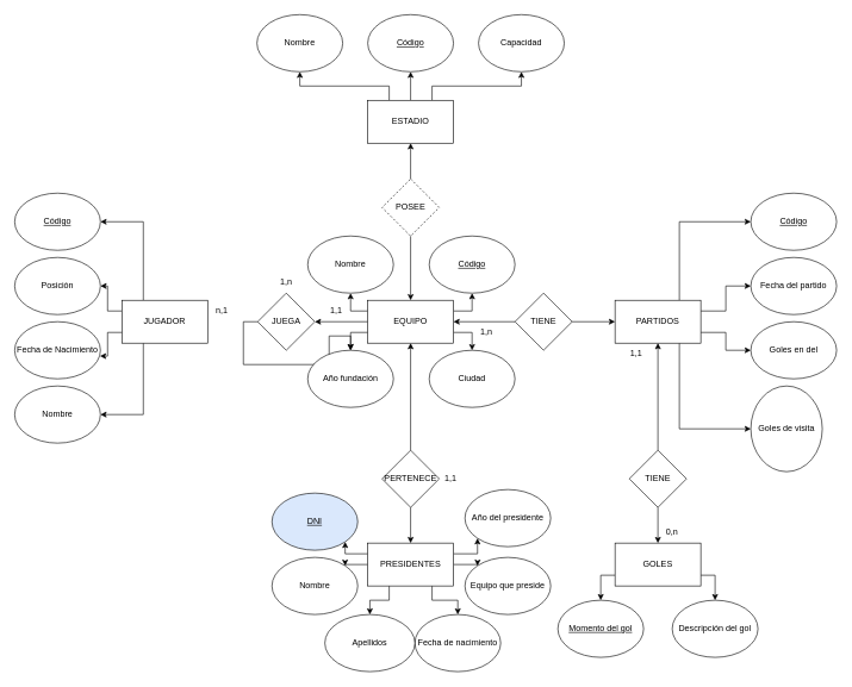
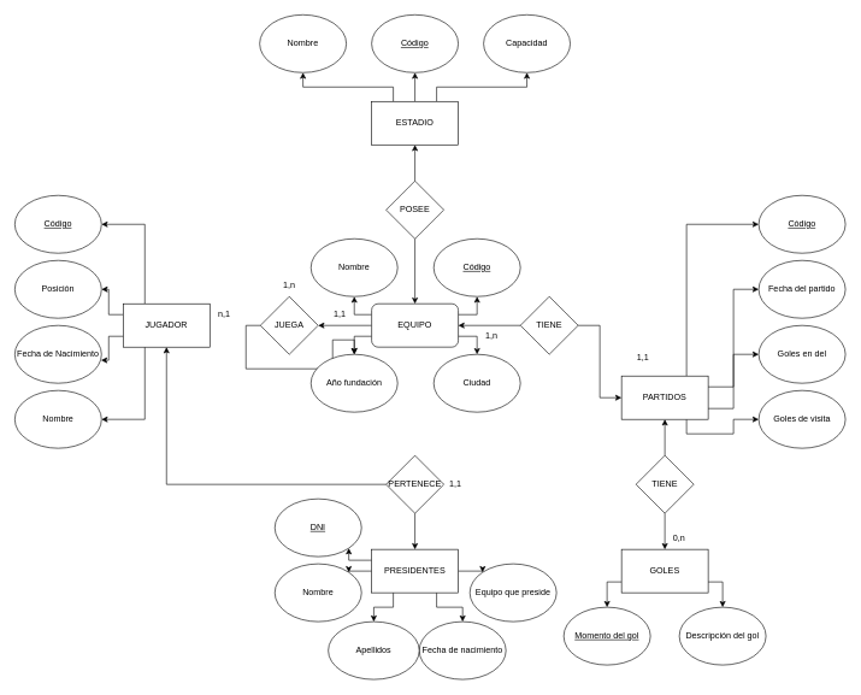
  <mxCell id="0" />
  <mxCell id="1" parent="0" />
  <mxCell id="2" style="edgeStyle=orthogonalEdgeStyle;rounded=0;orthogonalLoop=1;jettySize=auto;html=1;exitX=0;exitY=0.5;exitDx=0;exitDy=0;entryX=1;entryY=0.5;entryDx=0;entryDy=0;" parent="1" source="7" target="9" edge="1"><mxGeometry relative="1" as="geometry" /></mxCell>
  <mxCell id="3" style="edgeStyle=orthogonalEdgeStyle;rounded=0;orthogonalLoop=1;jettySize=auto;html=1;exitX=0;exitY=0.25;exitDx=0;exitDy=0;entryX=0.5;entryY=1;entryDx=0;entryDy=0;" parent="1" source="7" target="54" edge="1"><mxGeometry relative="1" as="geometry" /></mxCell>
  <mxCell id="4" style="edgeStyle=orthogonalEdgeStyle;rounded=0;orthogonalLoop=1;jettySize=auto;html=1;exitX=0;exitY=0.75;exitDx=0;exitDy=0;entryX=0.5;entryY=0;entryDx=0;entryDy=0;" parent="1" source="7" target="56" edge="1"><mxGeometry relative="1" as="geometry" /></mxCell>
  <mxCell id="5" style="edgeStyle=orthogonalEdgeStyle;rounded=0;orthogonalLoop=1;jettySize=auto;html=1;exitX=1;exitY=0.75;exitDx=0;exitDy=0;entryX=0.5;entryY=0;entryDx=0;entryDy=0;" parent="1" source="7" target="55" edge="1"><mxGeometry relative="1" as="geometry" /></mxCell>
  <mxCell id="6" style="edgeStyle=orthogonalEdgeStyle;rounded=0;orthogonalLoop=1;jettySize=auto;html=1;exitX=1;exitY=0.25;exitDx=0;exitDy=0;entryX=0.5;entryY=1;entryDx=0;entryDy=0;" parent="1" source="7" target="57" edge="1"><mxGeometry relative="1" as="geometry" /></mxCell>
- <mxCell id="7" value="EQUIPO" style="rounded=0;whiteSpace=wrap;html=1;" parent="1" vertex="1"><mxGeometry x="514" y="420" width="120" height="60" as="geometry" /></mxCell>
+ <mxCell id="7" value="EQUIPO" style="whiteSpace=wrap;html=1;rounded=1;" parent="1" vertex="1"><mxGeometry x="514" y="420" width="120" height="60" as="geometry" /></mxCell>
  <mxCell id="8" style="edgeStyle=orthogonalEdgeStyle;rounded=0;orthogonalLoop=1;jettySize=auto;html=1;exitX=0;exitY=0.5;exitDx=0;exitDy=0;" parent="1" source="9" target="56" edge="1"><mxGeometry relative="1" as="geometry" /></mxCell>
  <mxCell id="9" value="JUEGA" style="rhombus;whiteSpace=wrap;html=1;" parent="1" vertex="1"><mxGeometry x="360" y="410" width="80" height="80" as="geometry" /></mxCell>
  <mxCell id="10" value="&lt;u&gt;Código&lt;/u&gt;" style="ellipse;whiteSpace=wrap;html=1;" parent="1" vertex="1"><mxGeometry x="514" y="20" width="120" height="80" as="geometry" /></mxCell>
  <mxCell id="11" style="edgeStyle=orthogonalEdgeStyle;rounded=0;orthogonalLoop=1;jettySize=auto;html=1;exitX=0.25;exitY=1;exitDx=0;exitDy=0;entryX=0.5;entryY=0;entryDx=0;entryDy=0;" parent="1" source="17" target="75" edge="1"><mxGeometry relative="1" as="geometry" /></mxCell>
  <mxCell id="12" style="edgeStyle=orthogonalEdgeStyle;rounded=0;orthogonalLoop=1;jettySize=auto;html=1;exitX=0.75;exitY=1;exitDx=0;exitDy=0;entryX=0.5;entryY=0;entryDx=0;entryDy=0;" parent="1" source="17" target="72" edge="1"><mxGeometry relative="1" as="geometry" /></mxCell>
- <mxCell id="13" style="edgeStyle=orthogonalEdgeStyle;rounded=0;orthogonalLoop=1;jettySize=auto;html=1;exitX=1;exitY=0.25;exitDx=0;exitDy=0;entryX=0;entryY=1;entryDx=0;entryDy=0;" parent="1" source="17" target="73" edge="1"><mxGeometry relative="1" as="geometry" /></mxCell>
  <mxCell id="14" style="edgeStyle=orthogonalEdgeStyle;rounded=0;orthogonalLoop=1;jettySize=auto;html=1;exitX=1;exitY=0.5;exitDx=0;exitDy=0;entryX=0;entryY=0;entryDx=0;entryDy=0;" parent="1" source="17" target="74" edge="1"><mxGeometry relative="1" as="geometry" /></mxCell>
  <mxCell id="15" style="edgeStyle=orthogonalEdgeStyle;rounded=0;orthogonalLoop=1;jettySize=auto;html=1;exitX=0;exitY=0.5;exitDx=0;exitDy=0;entryX=1;entryY=0;entryDx=0;entryDy=0;" parent="1" source="17" target="71" edge="1"><mxGeometry relative="1" as="geometry" /></mxCell>
  <mxCell id="16" style="edgeStyle=orthogonalEdgeStyle;rounded=0;orthogonalLoop=1;jettySize=auto;html=1;exitX=0;exitY=0.25;exitDx=0;exitDy=0;entryX=1;entryY=1;entryDx=0;entryDy=0;" parent="1" source="17" target="45" edge="1"><mxGeometry relative="1" as="geometry" /></mxCell>
  <mxCell id="17" value="PRESIDENTES" style="rounded=0;whiteSpace=wrap;html=1;" parent="1" vertex="1"><mxGeometry x="514" y="760" width="120" height="60" as="geometry" /></mxCell>
  <mxCell id="18" style="edgeStyle=orthogonalEdgeStyle;rounded=0;orthogonalLoop=1;jettySize=auto;html=1;exitX=0.75;exitY=0;exitDx=0;exitDy=0;entryX=0;entryY=0.5;entryDx=0;entryDy=0;" parent="1" source="22" target="63" edge="1"><mxGeometry relative="1" as="geometry" /></mxCell>
  <mxCell id="19" style="edgeStyle=orthogonalEdgeStyle;rounded=0;orthogonalLoop=1;jettySize=auto;html=1;exitX=1;exitY=0.25;exitDx=0;exitDy=0;entryX=0;entryY=0.5;entryDx=0;entryDy=0;" parent="1" source="22" target="67" edge="1"><mxGeometry relative="1" as="geometry" /></mxCell>
  <mxCell id="20" style="edgeStyle=orthogonalEdgeStyle;rounded=0;orthogonalLoop=1;jettySize=auto;html=1;exitX=1;exitY=0.75;exitDx=0;exitDy=0;entryX=0;entryY=0.5;entryDx=0;entryDy=0;" parent="1" source="22" target="66" edge="1"><mxGeometry relative="1" as="geometry" /></mxCell>
  <mxCell id="21" style="edgeStyle=orthogonalEdgeStyle;rounded=0;orthogonalLoop=1;jettySize=auto;html=1;exitX=0.75;exitY=1;exitDx=0;exitDy=0;entryX=0;entryY=0.5;entryDx=0;entryDy=0;" parent="1" source="22" target="65" edge="1"><mxGeometry relative="1" as="geometry" /></mxCell>
- <mxCell id="22" value="PARTIDOS" style="rounded=0;whiteSpace=wrap;html=1;" parent="1" vertex="1"><mxGeometry x="860" y="420" width="120" height="60" as="geometry" /></mxCell>
+ <mxCell id="22" value="PARTIDOS" style="rounded=0;whiteSpace=wrap;html=1;" parent="1" vertex="1"><mxGeometry x="860" y="520" width="120" height="60" as="geometry" /></mxCell>
  <mxCell id="23" style="edgeStyle=orthogonalEdgeStyle;rounded=0;orthogonalLoop=1;jettySize=auto;html=1;exitX=0;exitY=0.75;exitDx=0;exitDy=0;entryX=0.5;entryY=0;entryDx=0;entryDy=0;" parent="1" source="25" target="64" edge="1"><mxGeometry relative="1" as="geometry" /></mxCell>
  <mxCell id="24" style="edgeStyle=orthogonalEdgeStyle;rounded=0;orthogonalLoop=1;jettySize=auto;html=1;exitX=1;exitY=0.75;exitDx=0;exitDy=0;entryX=0.5;entryY=0;entryDx=0;entryDy=0;" parent="1" source="25" target="58" edge="1"><mxGeometry relative="1" as="geometry" /></mxCell>
  <mxCell id="25" value="GOLES" style="rounded=0;whiteSpace=wrap;html=1;" parent="1" vertex="1"><mxGeometry x="860" y="760" width="120" height="60" as="geometry" /></mxCell>
  <mxCell id="26" style="edgeStyle=orthogonalEdgeStyle;rounded=0;orthogonalLoop=1;jettySize=auto;html=1;exitX=0;exitY=0.25;exitDx=0;exitDy=0;entryX=1;entryY=0.5;entryDx=0;entryDy=0;" parent="1" source="29" target="47" edge="1"><mxGeometry relative="1" as="geometry" /></mxCell>
  <mxCell id="27" style="edgeStyle=orthogonalEdgeStyle;rounded=0;orthogonalLoop=1;jettySize=auto;html=1;exitX=0.25;exitY=1;exitDx=0;exitDy=0;entryX=1;entryY=0.5;entryDx=0;entryDy=0;" parent="1" source="29" target="44" edge="1"><mxGeometry relative="1" as="geometry" /></mxCell>
  <mxCell id="28" style="edgeStyle=orthogonalEdgeStyle;rounded=0;orthogonalLoop=1;jettySize=auto;html=1;exitX=0.25;exitY=0;exitDx=0;exitDy=0;entryX=1;entryY=0.5;entryDx=0;entryDy=0;" parent="1" source="29" target="48" edge="1"><mxGeometry relative="1" as="geometry" /></mxCell>
  <mxCell id="29" value="JUGADOR" style="rounded=0;whiteSpace=wrap;html=1;" parent="1" vertex="1"><mxGeometry x="170" y="420" width="120" height="60" as="geometry" /></mxCell>
  <mxCell id="30" style="edgeStyle=orthogonalEdgeStyle;rounded=0;orthogonalLoop=1;jettySize=auto;html=1;exitX=0.5;exitY=0;exitDx=0;exitDy=0;entryX=0.5;entryY=1;entryDx=0;entryDy=0;" parent="1" source="32" target="53" edge="1"><mxGeometry relative="1" as="geometry" /></mxCell>
  <mxCell id="31" style="edgeStyle=orthogonalEdgeStyle;rounded=0;orthogonalLoop=1;jettySize=auto;html=1;exitX=0.5;exitY=1;exitDx=0;exitDy=0;entryX=0.5;entryY=0;entryDx=0;entryDy=0;" parent="1" source="32" target="7" edge="1"><mxGeometry relative="1" as="geometry" /></mxCell>
- <mxCell id="32" value="POSEE" style="rhombus;whiteSpace=wrap;html=1;dashed=1;" parent="1" vertex="1"><mxGeometry x="534" y="250" width="80" height="80" as="geometry" /></mxCell>
+ <mxCell id="32" value="POSEE" style="rhombus;whiteSpace=wrap;html=1;" parent="1" vertex="1"><mxGeometry x="534" y="250" width="80" height="80" as="geometry" /></mxCell>
  <mxCell id="33" style="edgeStyle=orthogonalEdgeStyle;rounded=0;orthogonalLoop=1;jettySize=auto;html=1;exitX=0;exitY=0.5;exitDx=0;exitDy=0;entryX=1;entryY=0.5;entryDx=0;entryDy=0;" parent="1" source="35" target="7" edge="1"><mxGeometry relative="1" as="geometry" /></mxCell>
  <mxCell id="34" style="edgeStyle=orthogonalEdgeStyle;rounded=0;orthogonalLoop=1;jettySize=auto;html=1;exitX=1;exitY=0.5;exitDx=0;exitDy=0;entryX=0;entryY=0.5;entryDx=0;entryDy=0;" parent="1" source="35" target="22" edge="1"><mxGeometry relative="1" as="geometry" /></mxCell>
  <mxCell id="35" value="TIENE" style="rhombus;whiteSpace=wrap;html=1;" parent="1" vertex="1"><mxGeometry x="720" y="410" width="80" height="80" as="geometry" /></mxCell>
- <mxCell id="36" style="edgeStyle=orthogonalEdgeStyle;rounded=0;orthogonalLoop=1;jettySize=auto;html=1;entryX=0.5;entryY=1;entryDx=0;entryDy=0;" parent="1" source="38" target="7" edge="1"><mxGeometry relative="1" as="geometry" /></mxCell>
+ <mxCell id="36" style="edgeStyle=orthogonalEdgeStyle;rounded=0;orthogonalLoop=1;jettySize=auto;html=1;" parent="1" source="38" target="29" edge="1"><mxGeometry relative="1" as="geometry" /></mxCell>
  <mxCell id="37" style="edgeStyle=orthogonalEdgeStyle;rounded=0;orthogonalLoop=1;jettySize=auto;html=1;exitX=0.5;exitY=1;exitDx=0;exitDy=0;entryX=0.5;entryY=0;entryDx=0;entryDy=0;" parent="1" source="38" target="17" edge="1"><mxGeometry relative="1" as="geometry" /></mxCell>
  <mxCell id="38" value="PERTENECE" style="rhombus;whiteSpace=wrap;html=1;" parent="1" vertex="1"><mxGeometry x="534" y="630" width="80" height="80" as="geometry" /></mxCell>
  <mxCell id="39" style="edgeStyle=orthogonalEdgeStyle;rounded=0;orthogonalLoop=1;jettySize=auto;html=1;exitX=0.5;exitY=1;exitDx=0;exitDy=0;entryX=0.5;entryY=0;entryDx=0;entryDy=0;" parent="1" source="41" target="25" edge="1"><mxGeometry relative="1" as="geometry" /></mxCell>
  <mxCell id="40" style="edgeStyle=orthogonalEdgeStyle;rounded=0;orthogonalLoop=1;jettySize=auto;html=1;exitX=0.5;exitY=0;exitDx=0;exitDy=0;entryX=0.5;entryY=1;entryDx=0;entryDy=0;" parent="1" source="41" target="22" edge="1"><mxGeometry relative="1" as="geometry" /></mxCell>
  <mxCell id="41" value="TIENE" style="rhombus;whiteSpace=wrap;html=1;" parent="1" vertex="1"><mxGeometry x="880" y="630" width="80" height="80" as="geometry" /></mxCell>
  <mxCell id="42" value="Capacidad" style="ellipse;whiteSpace=wrap;html=1;" parent="1" vertex="1"><mxGeometry x="669" y="20" width="120" height="80" as="geometry" /></mxCell>
  <mxCell id="43" value="Nombre" style="ellipse;whiteSpace=wrap;html=1;" parent="1" vertex="1"><mxGeometry x="359" y="20" width="120" height="80" as="geometry" /></mxCell>
  <mxCell id="44" value="Nombre" style="ellipse;whiteSpace=wrap;html=1;" parent="1" vertex="1"><mxGeometry x="20" y="540" width="120" height="80" as="geometry" /></mxCell>
- <mxCell id="45" value="&lt;u&gt;DNI&lt;/u&gt;" style="ellipse;whiteSpace=wrap;html=1;fillColor=#dae8fc;" parent="1" vertex="1"><mxGeometry x="380" y="690" width="120" height="80" as="geometry" /></mxCell>
+ <mxCell id="45" value="&lt;u&gt;DNI&lt;/u&gt;" style="ellipse;whiteSpace=wrap;html=1;" parent="1" vertex="1"><mxGeometry x="380" y="690" width="120" height="80" as="geometry" /></mxCell>
  <mxCell id="46" value="Fecha de Nacimiento" style="ellipse;whiteSpace=wrap;html=1;" parent="1" vertex="1"><mxGeometry x="20" y="450" width="120" height="80" as="geometry" /></mxCell>
  <mxCell id="47" value="Posición" style="ellipse;whiteSpace=wrap;html=1;" parent="1" vertex="1"><mxGeometry x="20" y="360" width="120" height="80" as="geometry" /></mxCell>
  <mxCell id="48" value="&lt;u&gt;Código&lt;/u&gt;" style="ellipse;whiteSpace=wrap;html=1;" parent="1" vertex="1"><mxGeometry x="20" width="120" height="80" as="geometry" y="270" /></mxCell>
  <mxCell id="49" style="edgeStyle=orthogonalEdgeStyle;rounded=0;orthogonalLoop=1;jettySize=auto;html=1;exitX=0;exitY=0.75;exitDx=0;exitDy=0;entryX=0.995;entryY=0.602;entryDx=0;entryDy=0;entryPerimeter=0;" parent="1" source="29" target="46" edge="1"><mxGeometry relative="1" as="geometry" /></mxCell>
  <mxCell id="50" style="edgeStyle=orthogonalEdgeStyle;rounded=0;orthogonalLoop=1;jettySize=auto;html=1;exitX=0.25;exitY=0;exitDx=0;exitDy=0;entryX=0.5;entryY=1;entryDx=0;entryDy=0;" parent="1" source="53" target="43" edge="1"><mxGeometry relative="1" as="geometry" /></mxCell>
  <mxCell id="51" style="edgeStyle=orthogonalEdgeStyle;rounded=0;orthogonalLoop=1;jettySize=auto;html=1;exitX=0.75;exitY=0;exitDx=0;exitDy=0;entryX=0.5;entryY=1;entryDx=0;entryDy=0;" parent="1" source="53" target="42" edge="1"><mxGeometry relative="1" as="geometry" /></mxCell>
  <mxCell id="52" style="edgeStyle=orthogonalEdgeStyle;rounded=0;orthogonalLoop=1;jettySize=auto;html=1;exitX=0.5;exitY=0;exitDx=0;exitDy=0;entryX=0.5;entryY=1;entryDx=0;entryDy=0;" parent="1" source="53" target="10" edge="1"><mxGeometry relative="1" as="geometry" /></mxCell>
  <mxCell id="53" value="ESTADIO" style="rounded=0;whiteSpace=wrap;html=1;" parent="1" vertex="1"><mxGeometry x="514" y="140" width="120" height="60" as="geometry" /></mxCell>
  <mxCell id="54" value="Nombre" style="ellipse;whiteSpace=wrap;html=1;" parent="1" vertex="1"><mxGeometry x="430" y="330" width="120" height="80" as="geometry" /></mxCell>
  <mxCell id="55" value="Ciudad" style="ellipse;whiteSpace=wrap;html=1;" parent="1" vertex="1"><mxGeometry x="600" y="490" width="120" height="80" as="geometry" /></mxCell>
  <mxCell id="56" value="Año fundación" style="ellipse;whiteSpace=wrap;html=1;" parent="1" vertex="1"><mxGeometry x="430" y="490" width="120" height="80" as="geometry" /></mxCell>
  <mxCell id="57" value="&lt;u&gt;Código&lt;/u&gt;" style="ellipse;whiteSpace=wrap;html=1;" parent="1" vertex="1"><mxGeometry x="600" y="330" width="120" height="80" as="geometry" /></mxCell>
  <mxCell id="58" value="Descripción del gol" style="ellipse;whiteSpace=wrap;html=1;" parent="1" vertex="1"><mxGeometry x="940" y="840" width="120" height="80" as="geometry" /></mxCell>
  <mxCell id="59" value="1,n" style="text;html=1;whiteSpace=wrap;strokeColor=none;fillColor=none;align=center;verticalAlign=middle;rounded=0;" parent="1" vertex="1"><mxGeometry x="370" y="380" width="60" height="30" as="geometry" /></mxCell>
  <mxCell id="60" value="n,1" style="text;html=1;whiteSpace=wrap;strokeColor=none;fillColor=none;align=center;verticalAlign=middle;rounded=0;" parent="1" vertex="1"><mxGeometry x="280" y="420" width="60" height="30" as="geometry" /></mxCell>
  <mxCell id="61" value="1,1" style="text;html=1;whiteSpace=wrap;strokeColor=none;fillColor=none;align=center;verticalAlign=middle;rounded=0;" parent="1" vertex="1"><mxGeometry x="440" y="420" width="60" height="30" as="geometry" /></mxCell>
  <mxCell id="62" value="1,1" style="text;html=1;whiteSpace=wrap;strokeColor=none;fillColor=none;align=center;verticalAlign=middle;rounded=0;" parent="1" vertex="1"><mxGeometry x="600" y="655" width="60" height="30" as="geometry" /></mxCell>
  <mxCell id="63" value="&lt;u&gt;Código&lt;/u&gt;" style="ellipse;whiteSpace=wrap;html=1;" parent="1" vertex="1"><mxGeometry x="1050" width="120" height="80" as="geometry" y="270" /></mxCell>
  <mxCell id="64" value="&lt;u&gt;Momento del gol&lt;/u&gt;" style="ellipse;whiteSpace=wrap;html=1;" parent="1" vertex="1"><mxGeometry x="780" y="840" width="120" height="80" as="geometry" /></mxCell>
- <mxCell id="65" value="Goles de visita" style="ellipse;whiteSpace=wrap;html=1;" parent="1" vertex="1"><mxGeometry x="1050" y="540" width="100" height="120" as="geometry" /></mxCell>
+ <mxCell id="65" value="Goles de visita" style="ellipse;whiteSpace=wrap;html=1;" parent="1" vertex="1"><mxGeometry x="1050" y="540" width="120" height="80" as="geometry" /></mxCell>
  <mxCell id="66" value="Goles en del" style="ellipse;whiteSpace=wrap;html=1;" parent="1" vertex="1"><mxGeometry x="1050" y="450" width="120" height="80" as="geometry" /></mxCell>
  <mxCell id="67" value="Fecha del partido" style="ellipse;whiteSpace=wrap;html=1;" parent="1" vertex="1"><mxGeometry x="1050" y="360" width="120" height="80" as="geometry" /></mxCell>
  <mxCell id="68" value="1,n" style="text;html=1;whiteSpace=wrap;strokeColor=none;fillColor=none;align=center;verticalAlign=middle;rounded=0;" parent="1" vertex="1"><mxGeometry x="650" y="450" width="60" height="30" as="geometry" /></mxCell>
  <mxCell id="69" value="1,1" style="text;html=1;whiteSpace=wrap;strokeColor=none;fillColor=none;align=center;verticalAlign=middle;rounded=0;" parent="1" vertex="1"><mxGeometry x="860" y="480" width="60" height="30" as="geometry" /></mxCell>
  <mxCell id="70" value="0,n" style="text;html=1;whiteSpace=wrap;strokeColor=none;fillColor=none;align=center;verticalAlign=middle;rounded=0;" parent="1" vertex="1"><mxGeometry x="910" y="730" width="60" height="30" as="geometry" /></mxCell>
  <mxCell id="71" value="Nombre" style="ellipse;whiteSpace=wrap;html=1;" parent="1" vertex="1"><mxGeometry x="380" y="780" width="120" height="80" as="geometry" /></mxCell>
  <mxCell id="72" value="Fecha de nacimiento" style="ellipse;whiteSpace=wrap;html=1;" parent="1" vertex="1"><mxGeometry x="580" y="860" width="120" height="80" as="geometry" /></mxCell>
- <mxCell id="73" value="Año del presidente" style="ellipse;whiteSpace=wrap;html=1;" parent="1" vertex="1"><mxGeometry x="650" y="685" width="120" height="80" as="geometry" /></mxCell>
  <mxCell id="74" value="Equipo que preside" style="ellipse;whiteSpace=wrap;html=1;" parent="1" vertex="1"><mxGeometry x="650" y="780" width="120" height="80" as="geometry" /></mxCell>
  <mxCell id="75" value="Apellidos" style="ellipse;whiteSpace=wrap;html=1;" parent="1" vertex="1"><mxGeometry x="454" y="860" width="126" height="80" as="geometry" /></mxCell>
